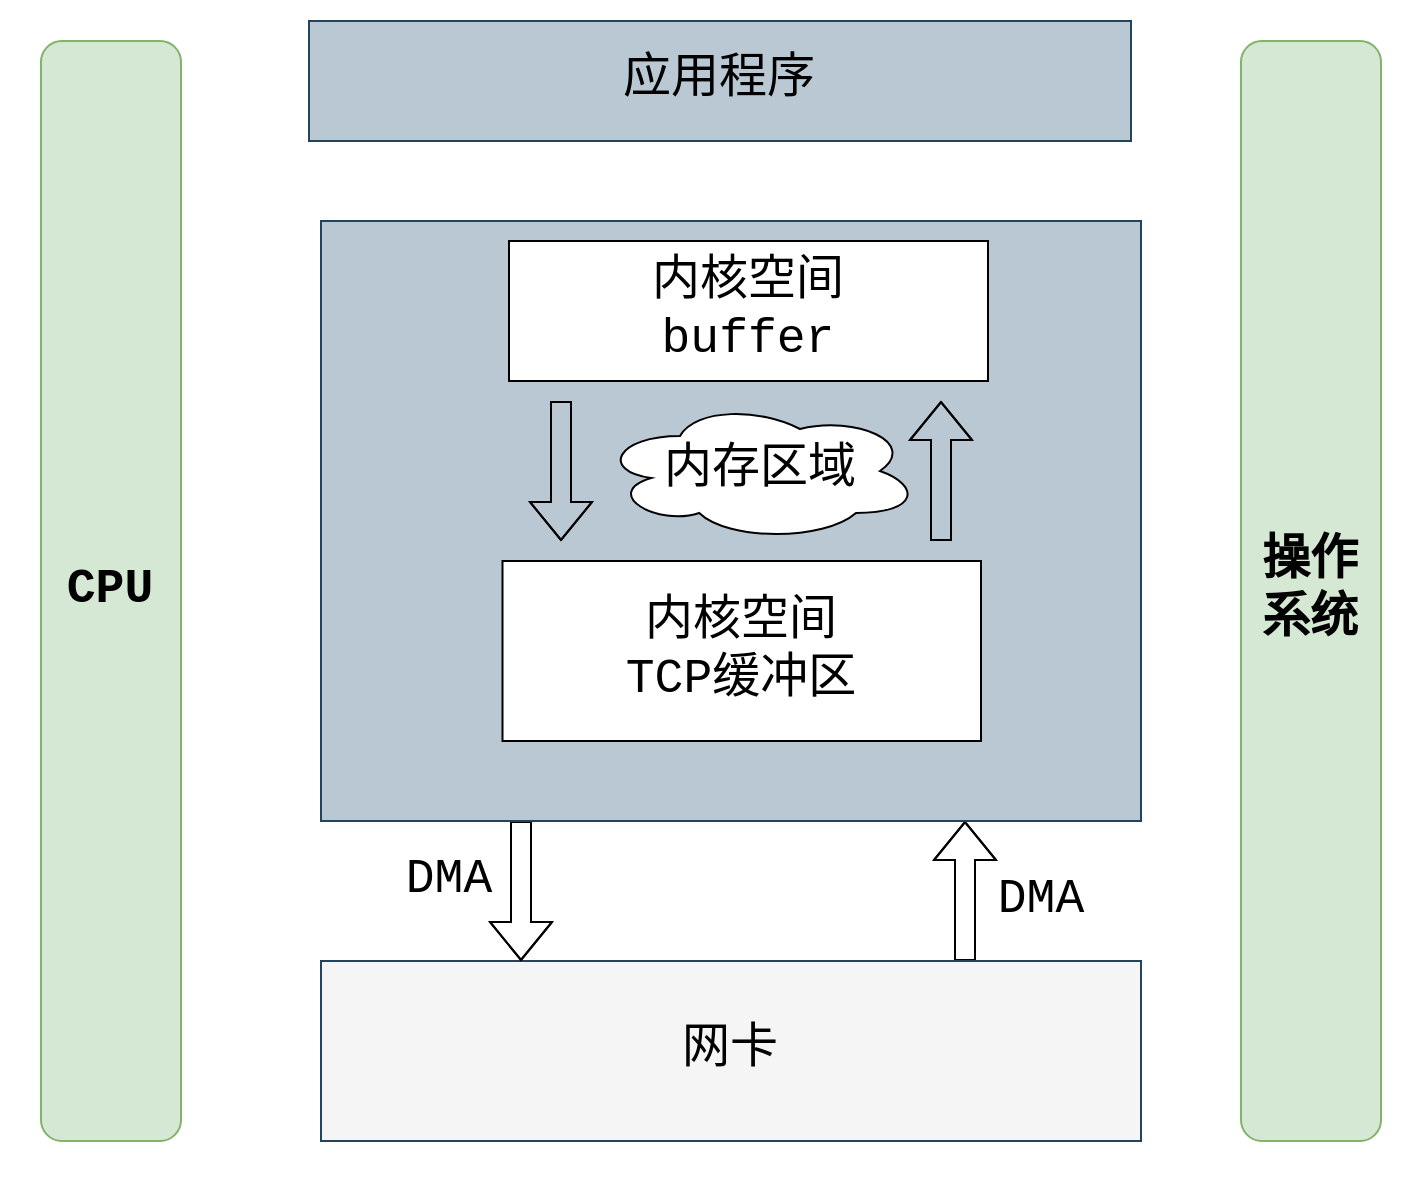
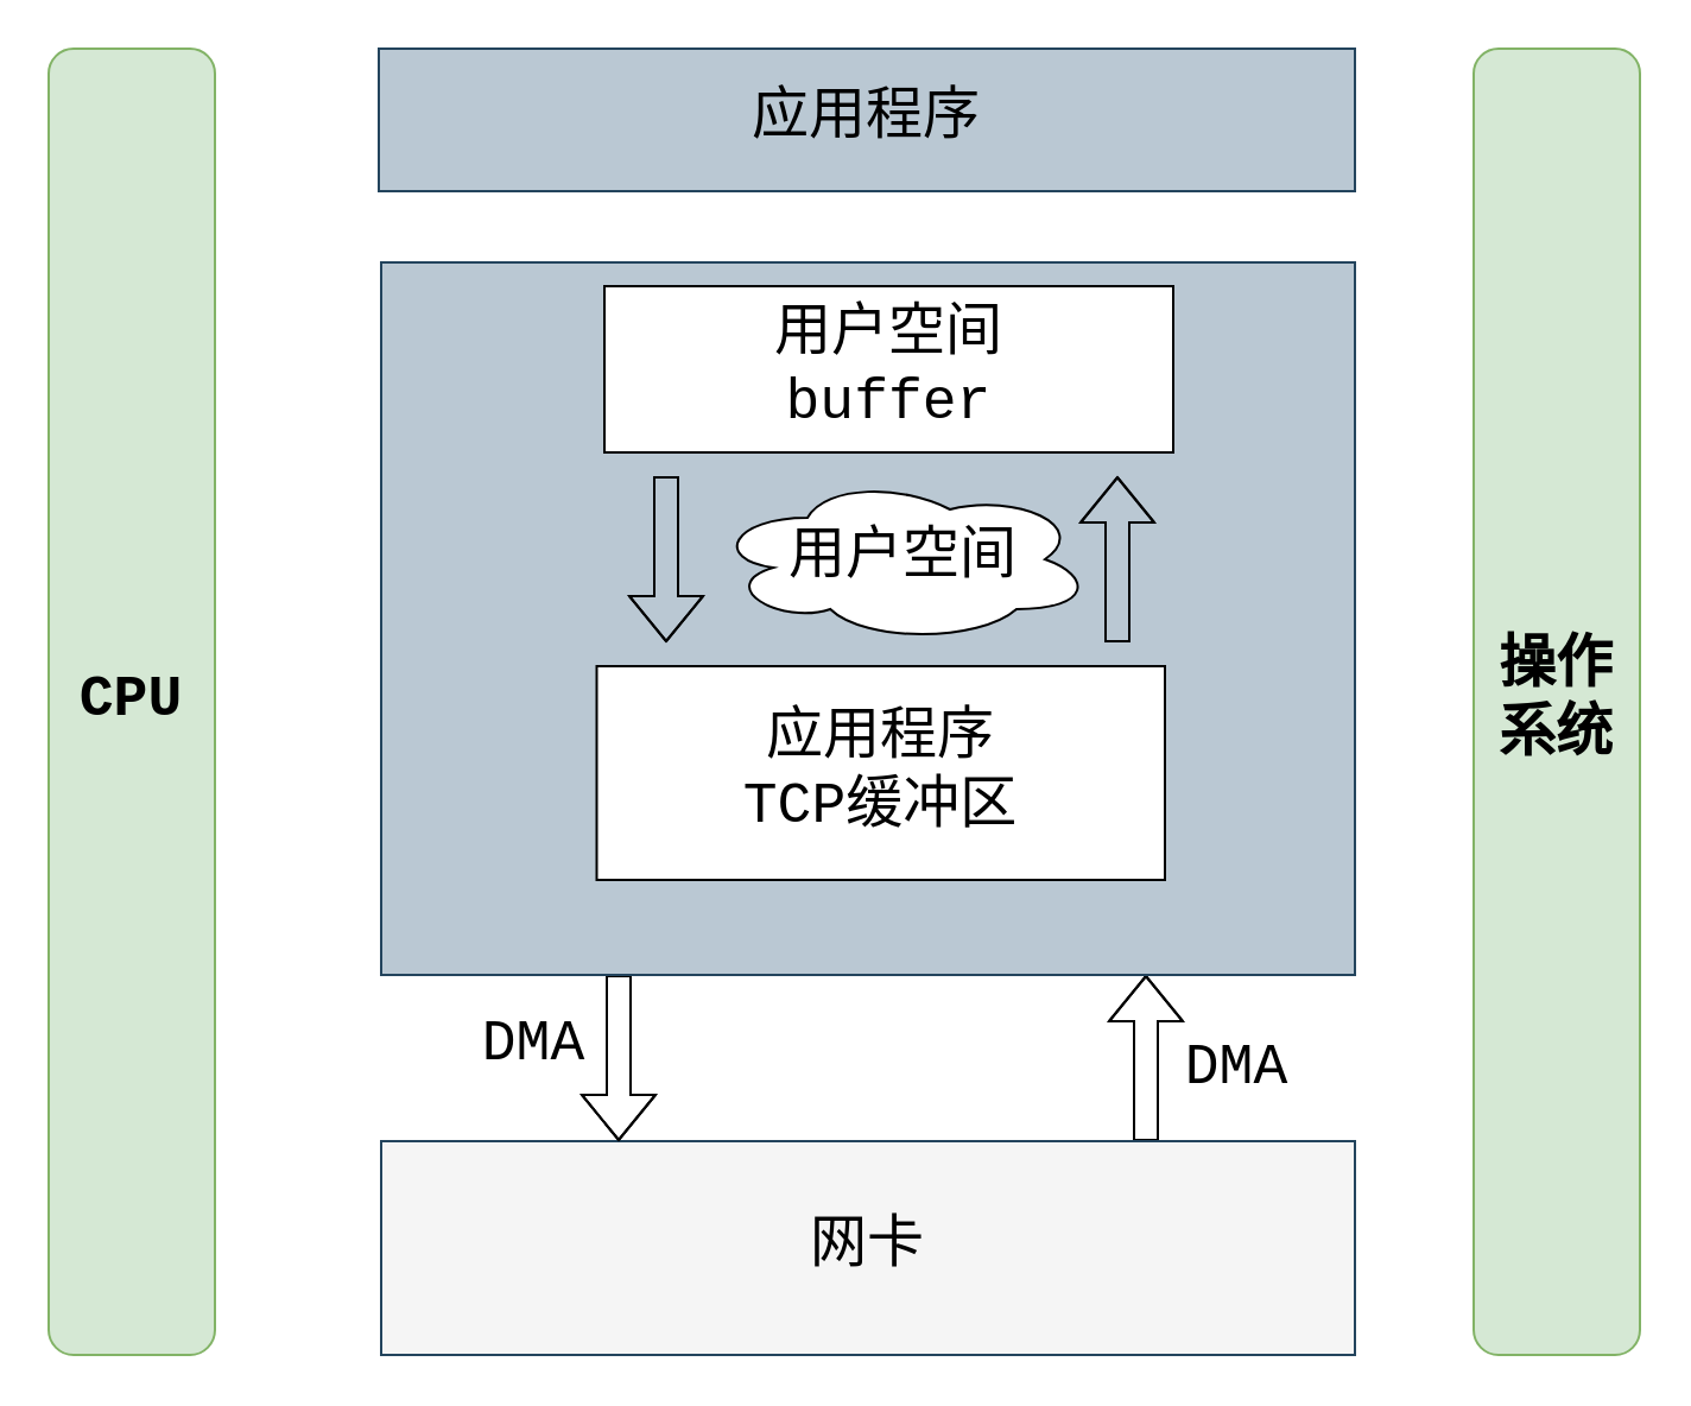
  <mxCell id="0" />
  <mxCell id="1" parent="0" />
- <mxCell id="2" value="&lt;font style=&quot;font-size: 24px&quot; face=&quot;Courier New&quot;&gt;应用程序&lt;/font&gt;" style="rounded=0;whiteSpace=wrap;html=1;fillColor=#bac8d3;strokeColor=#23445d;" vertex="1" parent="1"><mxGeometry x="154" y="10" width="411" height="60" as="geometry" /></mxCell>
+ <mxCell id="2" value="&lt;font style=&quot;font-size: 24px&quot; face=&quot;Courier New&quot;&gt;应用程序&lt;/font&gt;" style="rounded=0;whiteSpace=wrap;html=1;fillColor=#bac8d3;strokeColor=#23445d;" vertex="1" parent="1"><mxGeometry x="159" y="20" width="411" height="60" as="geometry" /></mxCell>
  <mxCell id="3" value="" style="edgeStyle=orthogonalEdgeStyle;shape=flexArrow;rounded=0;orthogonalLoop=1;jettySize=auto;html=1;fontFamily=Courier New;fontSize=24;" edge="1" parent="1"><mxGeometry relative="1" as="geometry"><mxPoint x="482" y="480" as="sourcePoint" /><mxPoint x="482" y="410" as="targetPoint" /><Array as="points"><mxPoint x="482" y="440" /><mxPoint x="482" y="440" /></Array></mxGeometry></mxCell>
  <mxCell id="4" value="&lt;font face=&quot;Courier New&quot;&gt;&lt;span style=&quot;font-size: 24px&quot;&gt;网卡&lt;/span&gt;&lt;/font&gt;" style="rounded=0;whiteSpace=wrap;html=1;fillColor=#f5f5f5;strokeColor=#23445d;" vertex="1" parent="1"><mxGeometry x="160" y="480" width="410" height="90" as="geometry" /></mxCell>
  <mxCell id="5" value="" style="edgeStyle=orthogonalEdgeStyle;shape=flexArrow;rounded=0;orthogonalLoop=1;jettySize=auto;html=1;fontFamily=Courier New;fontSize=24;" edge="1" parent="1" source="6" target="4"><mxGeometry relative="1" as="geometry"><Array as="points"><mxPoint x="260" y="450" /><mxPoint x="260" y="450" /></Array></mxGeometry></mxCell>
  <mxCell id="6" value="" style="rounded=0;whiteSpace=wrap;html=1;fontFamily=Courier New;fontSize=24;fillColor=#bac8d3;strokeColor=#23445d;" vertex="1" parent="1"><mxGeometry x="160" y="110" width="410" height="300" as="geometry" /></mxCell>
- <mxCell id="7" value="内核空间&lt;br&gt;buffer" style="rounded=0;whiteSpace=wrap;html=1;fontFamily=Courier New;fontSize=24;" vertex="1" parent="1"><mxGeometry x="254" y="120" width="239.5" height="70" as="geometry" /></mxCell>
- <mxCell id="8" value="内核空间&lt;br&gt;TCP缓冲区" style="rounded=0;whiteSpace=wrap;html=1;fontFamily=Courier New;fontSize=24;" vertex="1" parent="1"><mxGeometry x="250.75" y="280" width="239.25" height="90" as="geometry" /></mxCell>
- <mxCell id="9" value="内存区域" style="ellipse;shape=cloud;whiteSpace=wrap;html=1;fontFamily=Courier New;fontSize=24;" vertex="1" parent="1"><mxGeometry x="299.5" y="200" width="160" height="70" as="geometry" /></mxCell>
+ <mxCell id="7" value="用户空间&lt;br&gt;buffer" style="rounded=0;whiteSpace=wrap;html=1;fontFamily=Courier New;fontSize=24;" vertex="1" parent="1"><mxGeometry x="254" y="120" width="239.5" height="70" as="geometry" /></mxCell>
+ <mxCell id="8" value="应用程序&lt;br&gt;TCP缓冲区" style="rounded=0;whiteSpace=wrap;html=1;fontFamily=Courier New;fontSize=24;" vertex="1" parent="1"><mxGeometry x="250.75" y="280" width="239.25" height="90" as="geometry" /></mxCell>
+ <mxCell id="9" value="用户空间" style="ellipse;shape=cloud;whiteSpace=wrap;html=1;fontFamily=Courier New;fontSize=24;" vertex="1" parent="1"><mxGeometry x="299.5" y="200" width="160" height="70" as="geometry" /></mxCell>
  <mxCell id="10" value="DMA" style="text;html=1;align=center;verticalAlign=middle;resizable=0;points=[];autosize=1;strokeColor=none;fillColor=none;fontSize=24;fontFamily=Courier New;" vertex="1" parent="1"><mxGeometry x="490" y="435" width="60" height="30" as="geometry" /></mxCell>
  <mxCell id="11" value="DMA" style="text;html=1;align=center;verticalAlign=middle;resizable=0;points=[];autosize=1;strokeColor=none;fillColor=none;fontSize=24;fontFamily=Courier New;" vertex="1" parent="1"><mxGeometry x="194" y="425" width="60" height="30" as="geometry" /></mxCell>
  <mxCell id="12" value="&lt;b&gt;CPU&lt;/b&gt;" style="whiteSpace=wrap;html=1;fontFamily=Courier New;fontSize=24;fillColor=#d5e8d4;strokeColor=#82b366;rounded=1;" vertex="1" parent="1"><mxGeometry x="20" y="20" width="70" height="550" as="geometry" /></mxCell>
  <mxCell id="13" value="&lt;b&gt;操作系统&lt;/b&gt;" style="whiteSpace=wrap;html=1;fontFamily=Courier New;fontSize=24;fillColor=#d5e8d4;strokeColor=#82b366;rounded=1;" vertex="1" parent="1"><mxGeometry x="620" y="20" width="70" height="550" as="geometry" /></mxCell>
  <mxCell id="14" value="" style="edgeStyle=orthogonalEdgeStyle;shape=flexArrow;rounded=0;orthogonalLoop=1;jettySize=auto;html=1;fontFamily=Courier New;fontSize=24;" edge="1" parent="1"><mxGeometry relative="1" as="geometry"><mxPoint x="470" y="270" as="sourcePoint" /><mxPoint x="470" y="200" as="targetPoint" /><Array as="points"><mxPoint x="470" y="230" /><mxPoint x="470" y="230" /></Array></mxGeometry></mxCell>
  <mxCell id="15" value="" style="edgeStyle=orthogonalEdgeStyle;shape=flexArrow;rounded=0;orthogonalLoop=1;jettySize=auto;html=1;fontFamily=Courier New;fontSize=24;" edge="1" parent="1"><mxGeometry relative="1" as="geometry"><Array as="points"><mxPoint x="280" y="240" /><mxPoint x="280" y="240" /></Array><mxPoint x="280" y="200" as="sourcePoint" /><mxPoint x="280" y="270" as="targetPoint" /></mxGeometry></mxCell>
